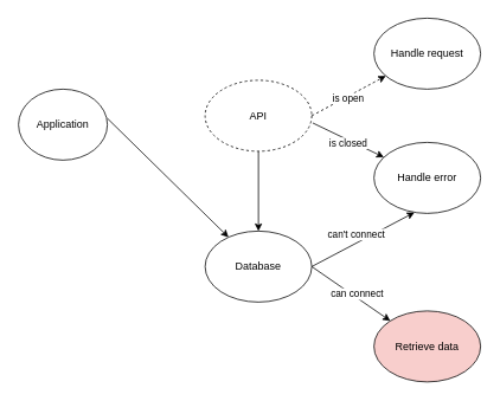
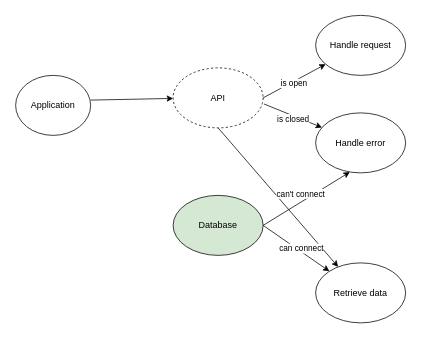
  <mxCell id="0" />
  <mxCell id="1" parent="0" />
  <mxCell id="2" value="Application" style="ellipse;whiteSpace=wrap;html=1;" vertex="1" parent="1"><mxGeometry x="20" y="100" width="100" height="80" as="geometry" /></mxCell>
- <mxCell id="3" value="" style="endArrow=classic;html=1;rounded=0;exitX=1;exitY=0.412;exitDx=0;exitDy=0;exitPerimeter=0;" edge="1" parent="1" source="2" target="12"><mxGeometry width="50" height="50" relative="1" as="geometry"><mxPoint x="420" y="320" as="sourcePoint" /><mxPoint x="460" y="60" as="targetPoint" /></mxGeometry></mxCell>
+ <mxCell id="3" value="" style="endArrow=classic;html=1;rounded=0;exitX=1;exitY=0.412;exitDx=0;exitDy=0;exitPerimeter=0;" edge="1" parent="1" source="2" target="4"><mxGeometry width="50" height="50" relative="1" as="geometry"><mxPoint x="420" y="320" as="sourcePoint" /><mxPoint x="460" y="60" as="targetPoint" /></mxGeometry></mxCell>
  <mxCell id="4" value="API" style="ellipse;whiteSpace=wrap;html=1;dashed=1;" vertex="1" parent="1"><mxGeometry x="230" y="90" width="120" height="80" as="geometry" /></mxCell>
- <mxCell id="5" value="" style="endArrow=classic;html=1;rounded=0;exitX=1;exitY=0.5;exitDx=0;exitDy=0;dashed=1;" edge="1" parent="1" source="4" target="7"><mxGeometry width="50" height="50" relative="1" as="geometry"><mxPoint x="420" y="320" as="sourcePoint" /><mxPoint x="550" y="50" as="targetPoint" /></mxGeometry></mxCell>
+ <mxCell id="5" value="" style="endArrow=classic;html=1;rounded=0;exitX=1;exitY=0.5;exitDx=0;exitDy=0;" edge="1" parent="1" source="4" target="7"><mxGeometry width="50" height="50" relative="1" as="geometry"><mxPoint x="420" y="320" as="sourcePoint" /><mxPoint x="550" y="50" as="targetPoint" /></mxGeometry></mxCell>
  <mxCell id="6" value="is open" style="edgeLabel;html=1;align=center;verticalAlign=middle;resizable=0;points=[];" vertex="1" connectable="0" parent="5"><mxGeometry x="0.366" relative="1" as="geometry"><mxPoint x="-17" y="11" as="offset" /></mxGeometry></mxCell>
  <mxCell id="7" value="Handle request" style="ellipse;whiteSpace=wrap;html=1;" vertex="1" parent="1"><mxGeometry x="420" y="20" width="120" height="80" as="geometry" /></mxCell>
  <mxCell id="8" value="" style="endArrow=classic;html=1;rounded=0;exitX=1.01;exitY=0.602;exitDx=0;exitDy=0;exitPerimeter=0;" edge="1" parent="1" source="4" target="10"><mxGeometry width="50" height="50" relative="1" as="geometry"><mxPoint x="420" y="320" as="sourcePoint" /><mxPoint x="430" y="210" as="targetPoint" /></mxGeometry></mxCell>
  <mxCell id="9" value="is closed" style="edgeLabel;html=1;align=center;verticalAlign=middle;resizable=0;points=[];" vertex="1" connectable="0" parent="8"><mxGeometry x="-0.309" y="-2" relative="1" as="geometry"><mxPoint x="12" y="7" as="offset" /></mxGeometry></mxCell>
- <mxCell id="10" value="Handle error" style="ellipse;whiteSpace=wrap;html=1;" vertex="1" parent="1"><mxGeometry x="420" y="160" width="120" height="80" as="geometry" /></mxCell>
- <mxCell id="11" value="" style="endArrow=classic;html=1;rounded=0;exitX=0.5;exitY=1;exitDx=0;exitDy=0;" edge="1" parent="1" source="4" target="12"><mxGeometry width="50" height="50" relative="1" as="geometry"><mxPoint x="420" y="320" as="sourcePoint" /><mxPoint x="290" y="280" as="targetPoint" /></mxGeometry></mxCell>
- <mxCell id="12" value="Database" style="ellipse;whiteSpace=wrap;html=1;" vertex="1" parent="1"><mxGeometry x="230" y="260" width="120" height="80" as="geometry" /></mxCell>
+ <mxCell id="10" value="Handle error" style="ellipse;whiteSpace=wrap;html=1;" vertex="1" parent="1"><mxGeometry x="420" y="150" width="120" height="80" as="geometry" /></mxCell>
+ <mxCell id="11" value="" style="endArrow=classic;html=1;rounded=0;exitX=0.5;exitY=1;exitDx=0;exitDy=0;" edge="1" parent="1" source="4" target="17"><mxGeometry width="50" height="50" relative="1" as="geometry"><mxPoint x="420" y="320" as="sourcePoint" /><mxPoint x="290" y="280" as="targetPoint" /></mxGeometry></mxCell>
+ <mxCell id="12" value="Database" style="ellipse;whiteSpace=wrap;html=1;fillColor=#d5e8d4;" vertex="1" parent="1"><mxGeometry x="230" y="260" width="120" height="80" as="geometry" /></mxCell>
  <mxCell id="13" value="" style="endArrow=classic;html=1;rounded=0;exitX=1;exitY=0.5;exitDx=0;exitDy=0;entryX=0.38;entryY=0.987;entryDx=0;entryDy=0;entryPerimeter=0;" edge="1" parent="1" source="12" target="10"><mxGeometry width="50" height="50" relative="1" as="geometry"><mxPoint x="420" y="320" as="sourcePoint" /><mxPoint x="470" y="270" as="targetPoint" /></mxGeometry></mxCell>
  <mxCell id="14" value="can't connect" style="edgeLabel;html=1;align=center;verticalAlign=middle;resizable=0;points=[];" vertex="1" connectable="0" parent="13"><mxGeometry x="0.182" y="1" relative="1" as="geometry"><mxPoint x="-18" as="offset" /></mxGeometry></mxCell>
  <mxCell id="15" value="" style="endArrow=classic;html=1;rounded=0;exitX=1;exitY=0.5;exitDx=0;exitDy=0;" edge="1" parent="1" source="12" target="17"><mxGeometry width="50" height="50" relative="1" as="geometry"><mxPoint x="420" y="320" as="sourcePoint" /><mxPoint x="290" y="370" as="targetPoint" /></mxGeometry></mxCell>
  <mxCell id="16" value="can connect" style="edgeLabel;html=1;align=center;verticalAlign=middle;resizable=0;points=[];" vertex="1" connectable="0" parent="15"><mxGeometry x="-0.276" relative="1" as="geometry"><mxPoint x="18" y="8" as="offset" /></mxGeometry></mxCell>
- <mxCell id="17" value="Retrieve data" style="ellipse;whiteSpace=wrap;html=1;fillColor=#f8cecc;" vertex="1" parent="1"><mxGeometry x="420" y="350" width="120" height="80" as="geometry" /></mxCell>
+ <mxCell id="17" value="Retrieve data" style="ellipse;whiteSpace=wrap;html=1;" vertex="1" parent="1"><mxGeometry x="420" y="350" width="120" height="80" as="geometry" /></mxCell>
